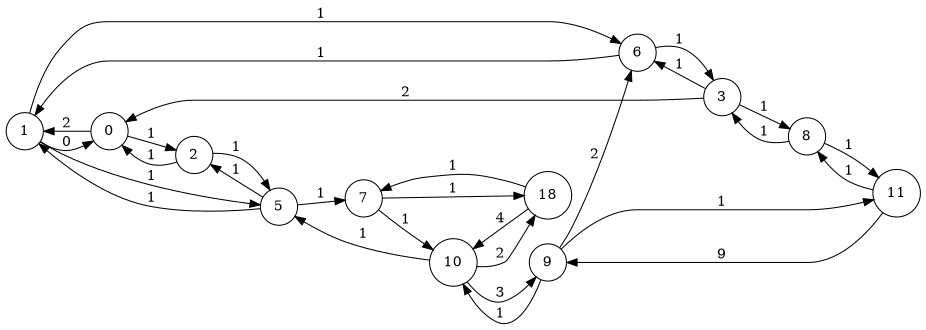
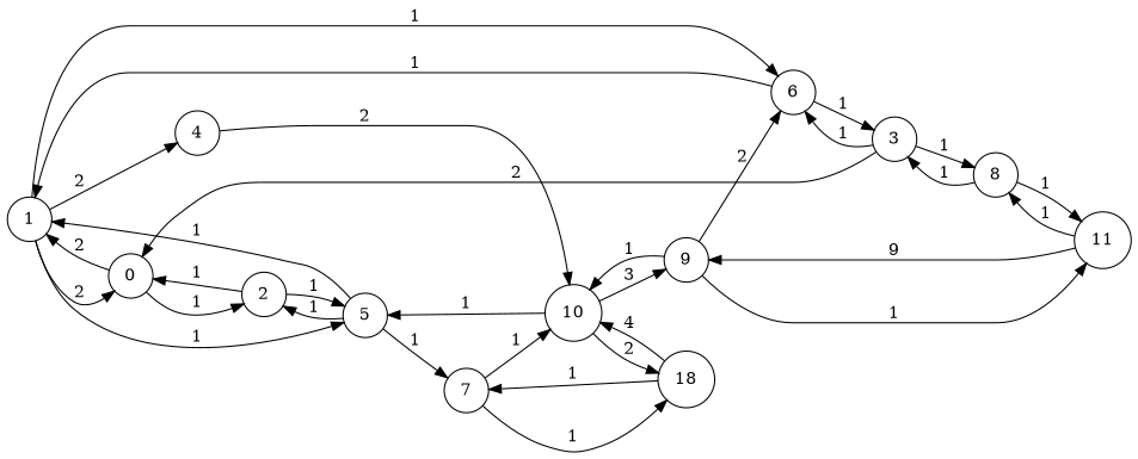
  digraph {
    rankdir=LR
    node [shape=circle]
    1
    0
    6
    5
+   4
    2
    3
    7
    10
    8
    9
    n12 [label=18]
    11
-   1 -> 0 [label=0]
+   1 -> 0 [label=2]
    1 -> 6 [label=1]
    1 -> 5 [label=1]
+   1 -> 4 [label=2]
    0 -> 1 [label=2]
    0 -> 2 [label=1]
    6 -> 1 [label=1]
    6 -> 3 [label=1]
    5 -> 1 [label=1]
    5 -> 2 [label=1]
    5 -> 7 [label=1]
+   4 -> 10 [label=2]
    2 -> 0 [label=1]
    2 -> 5 [label=1]
    3 -> 0 [label=2]
    3 -> 6 [label=1]
    3 -> 8 [label=1]
    7 -> 10 [label=1]
    7 -> n12 [label=1]
    10 -> 5 [label=1]
    10 -> 9 [label=3]
    10 -> n12 [label=2]
    8 -> 3 [label=1]
    8 -> 11 [label=1]
    9 -> 6 [label=2]
    9 -> 10 [label=1]
    9 -> 11 [label=1]
    n12 -> 7 [label=1]
    n12 -> 10 [label=4]
    11 -> 8 [label=1]
    11 -> 9 [label=9]
  }
